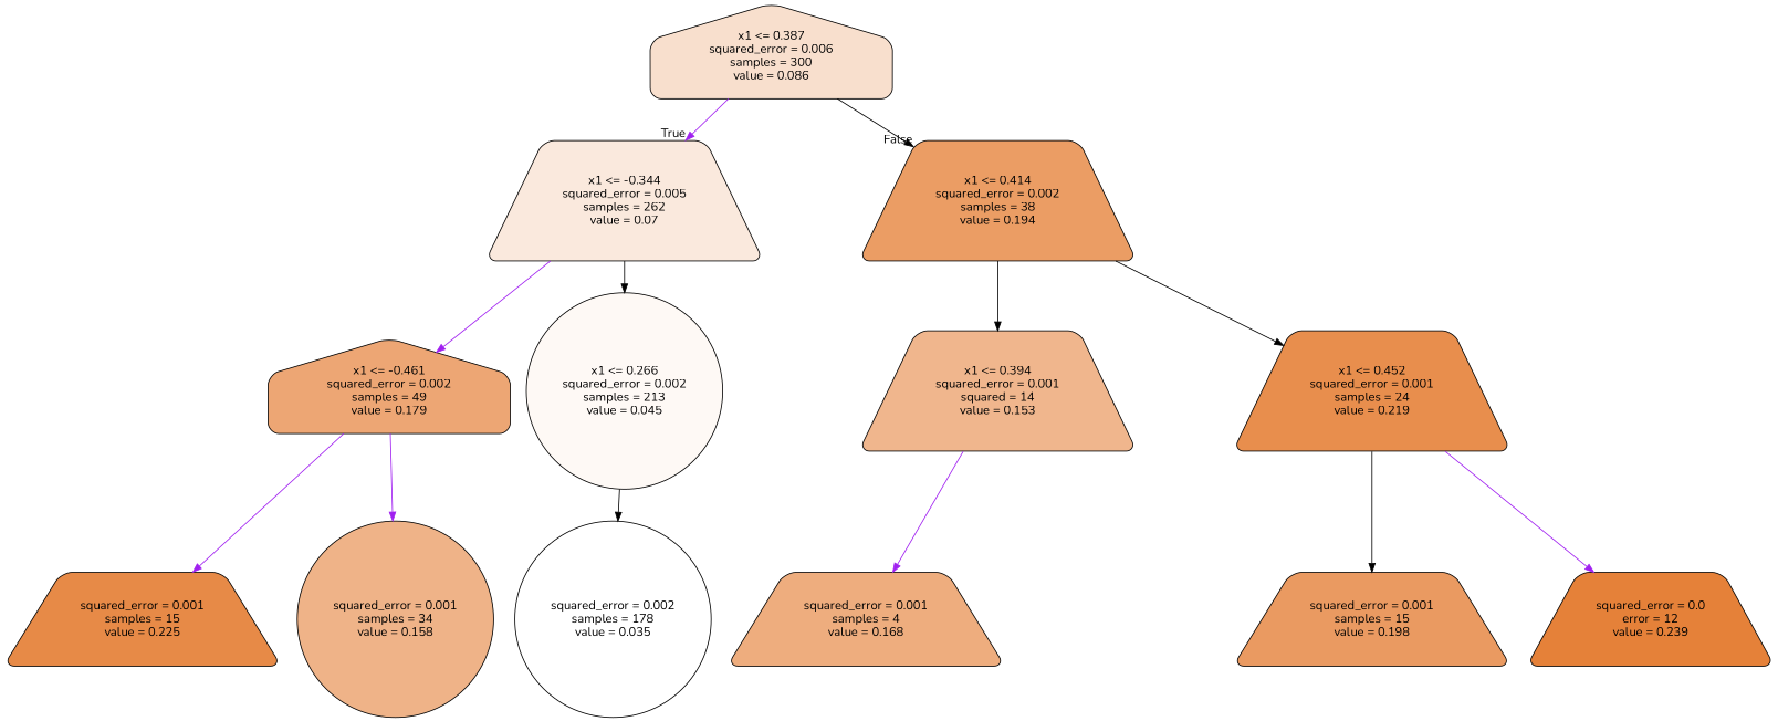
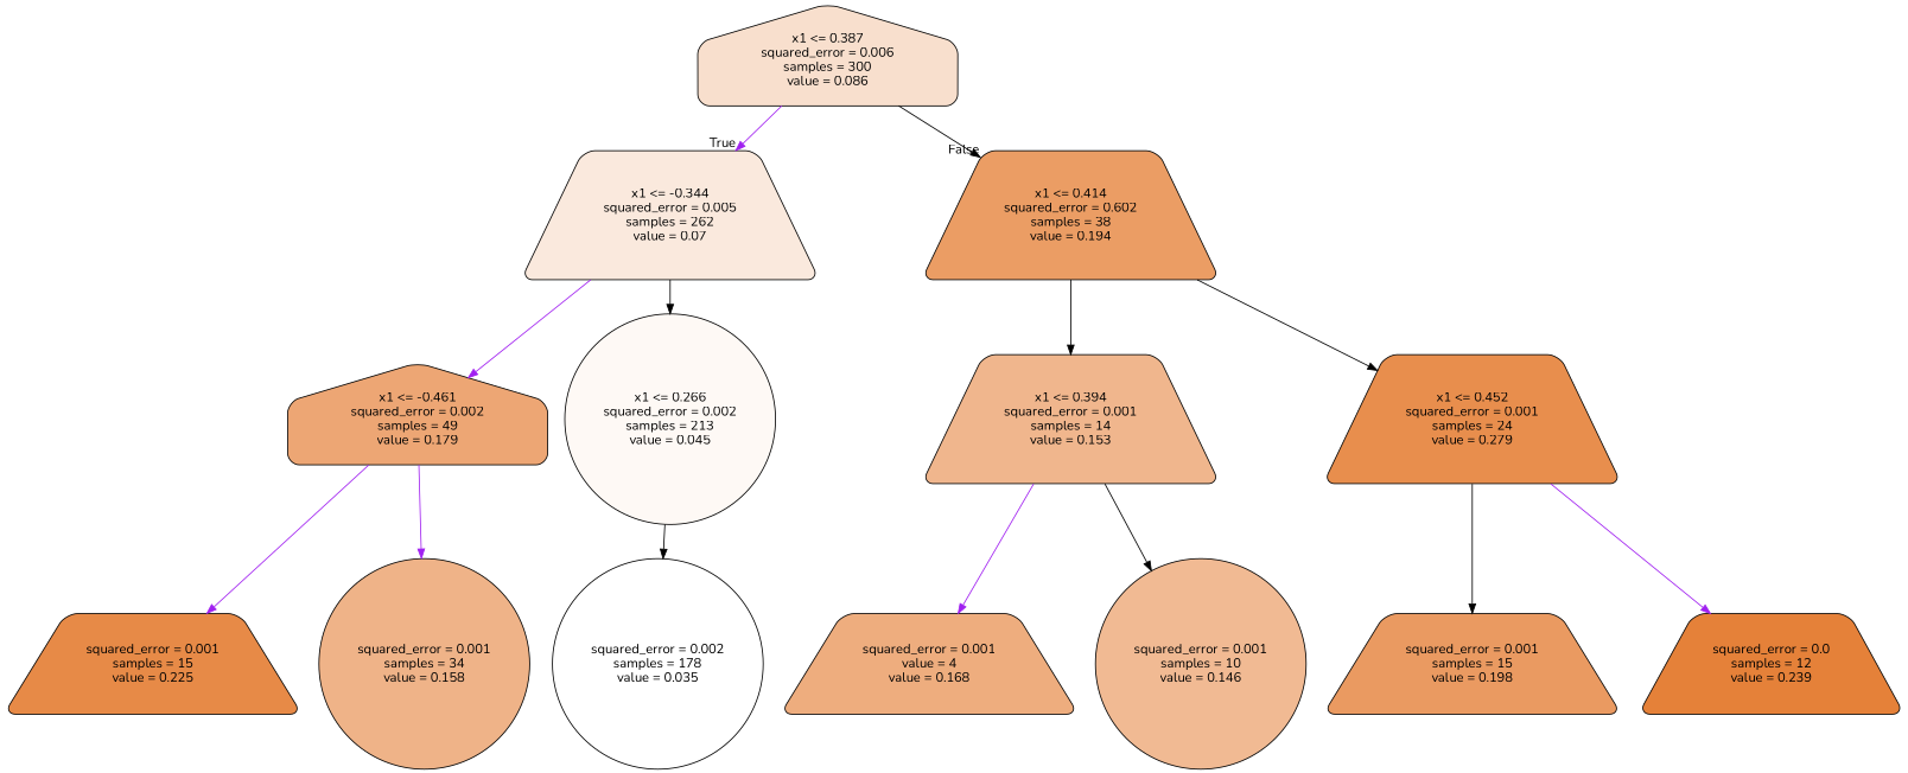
  digraph {
    fontname=Nunito
    node [color=black fontname=Nunito shape=trapezium style="filled, rounded"]
    edge [color=black fontname=Nunito]
    n1 [fillcolor="#f8dfcd" label="x1 <= 0.387\nsquared_error = 0.006\nsamples = 300\nvalue = 0.086" shape=house]
    n2 [fillcolor="#fae9dd" label="x1 <= -0.344\nsquared_error = 0.005\nsamples = 262\nvalue = 0.07"]
-   n3 [fillcolor="#eb9d64" label="x1 <= 0.414\nsquared_error = 0.002\nsamples = 38\nvalue = 0.194"]
+   n3 [fillcolor="#eb9d64" label="x1 <= 0.414\nsquared_error = 0.602\nsamples = 38\nvalue = 0.194"]
    n4 [fillcolor="#eda674" label="x1 <= -0.461\nsquared_error = 0.002\nsamples = 49\nvalue = 0.179" shape=house]
    n5 [fillcolor="#fef9f5" label="x1 <= 0.266\nsquared_error = 0.002\nsamples = 213\nvalue = 0.045" shape=circle]
-   n6 [fillcolor="#f0b68d" label="x1 <= 0.394\nsquared_error = 0.001\nsquared = 14\nvalue = 0.153"]
-   n7 [fillcolor="#e88e4d" label="x1 <= 0.452\nsquared_error = 0.001\nsamples = 24\nvalue = 0.219"]
+   n6 [fillcolor="#f0b68d" label="x1 <= 0.394\nsquared_error = 0.001\nsamples = 14\nvalue = 0.153"]
+   n7 [fillcolor="#e88e4d" label="x1 <= 0.452\nsquared_error = 0.001\nsamples = 24\nvalue = 0.279"]
    n8 [fillcolor="#e78a47" label="squared_error = 0.001\nsamples = 15\nvalue = 0.225"]
    n9 [fillcolor="#efb388" label="squared_error = 0.001\nsamples = 34\nvalue = 0.158" shape=circle]
    n10 [fillcolor="#ffffff" label="squared_error = 0.002\nsamples = 178\nvalue = 0.035" shape=circle]
-   n11 [fillcolor="#eead7e" label="squared_error = 0.001\nsamples = 4\nvalue = 0.168"]
+   n11 [fillcolor="#eead7e" label="squared_error = 0.001\nvalue = 4\nvalue = 0.168"]
+   n12 [fillcolor="#f1ba93" label="squared_error = 0.001\nsamples = 10\nvalue = 0.146" shape=circle]
    n13 [fillcolor="#ea9a61" label="squared_error = 0.001\nsamples = 15\nvalue = 0.198"]
-   n14 [fillcolor="#e58139" label="squared_error = 0.0\nerror = 12\nvalue = 0.239"]
+   n14 [fillcolor="#e58139" label="squared_error = 0.0\nsamples = 12\nvalue = 0.239"]
    n1 -> n2 [color=purple headlabel=True labelangle=45 labeldistance=2.5]
    n1 -> n3 [headlabel=False labelangle=-45 labeldistance=2.5]
    n2 -> n4 [color=purple]
    n2 -> n5
    n3 -> n6
    n3 -> n7
    n4 -> n8 [color=purple]
    n4 -> n9 [color=purple]
    n5 -> n10
    n6 -> n11 [color=purple]
+   n6 -> n12
    n7 -> n13
    n7 -> n14 [color=purple]
  }
